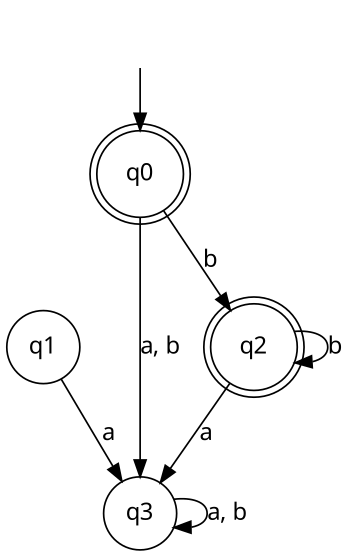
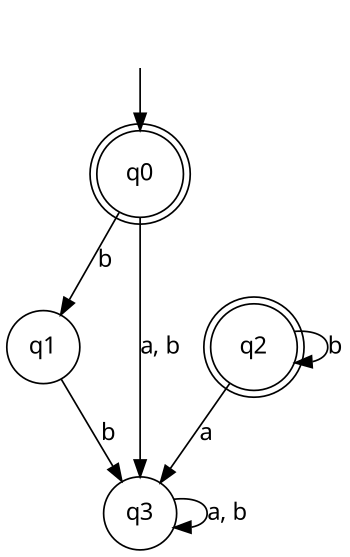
  digraph {
    fontname="Noto Sans"
    node [fontname="Noto Sans" shape=circle]
    edge [fontname="Noto Sans"]
    q1
    q3
    q2 [shape=doublecircle]
    _nil [style=invis shape=""]
    q0 [shape=doublecircle]
-   q1 -> q3 [label=a]
+   q1 -> q3 [label=b]
    q3 -> q3 [label="a, b"]
    q2 -> q3 [label=a]
    q2 -> q2 [label=b]
    _nil -> q0
-   q0 -> q2 [label=b]
+   q0 -> q1 [label=b]
    q0 -> q3 [label="a, b"]
  }
